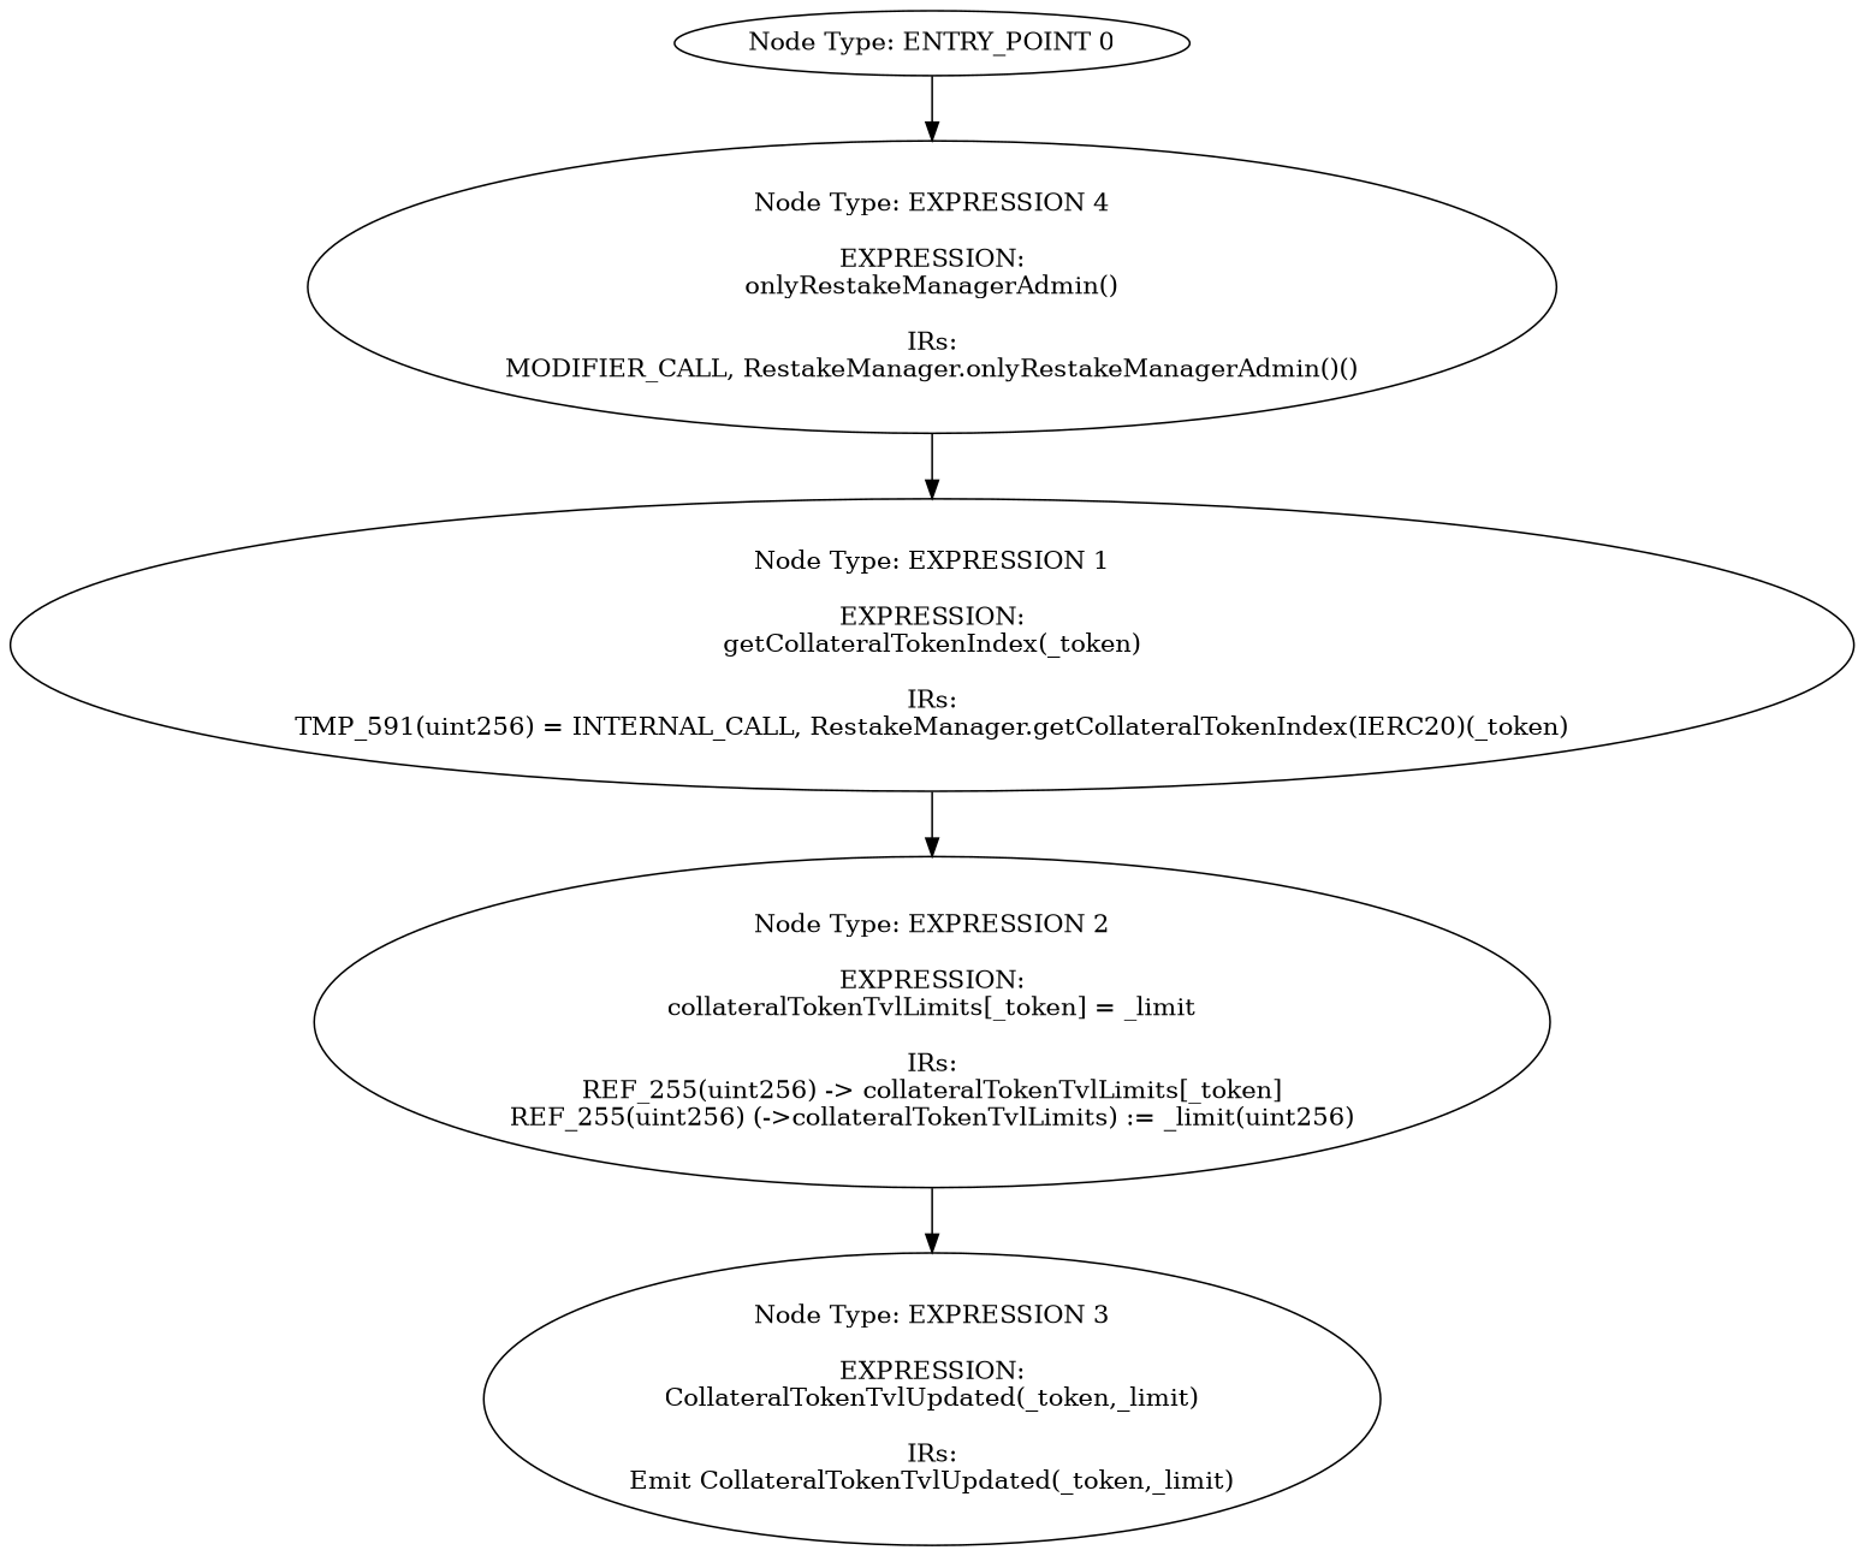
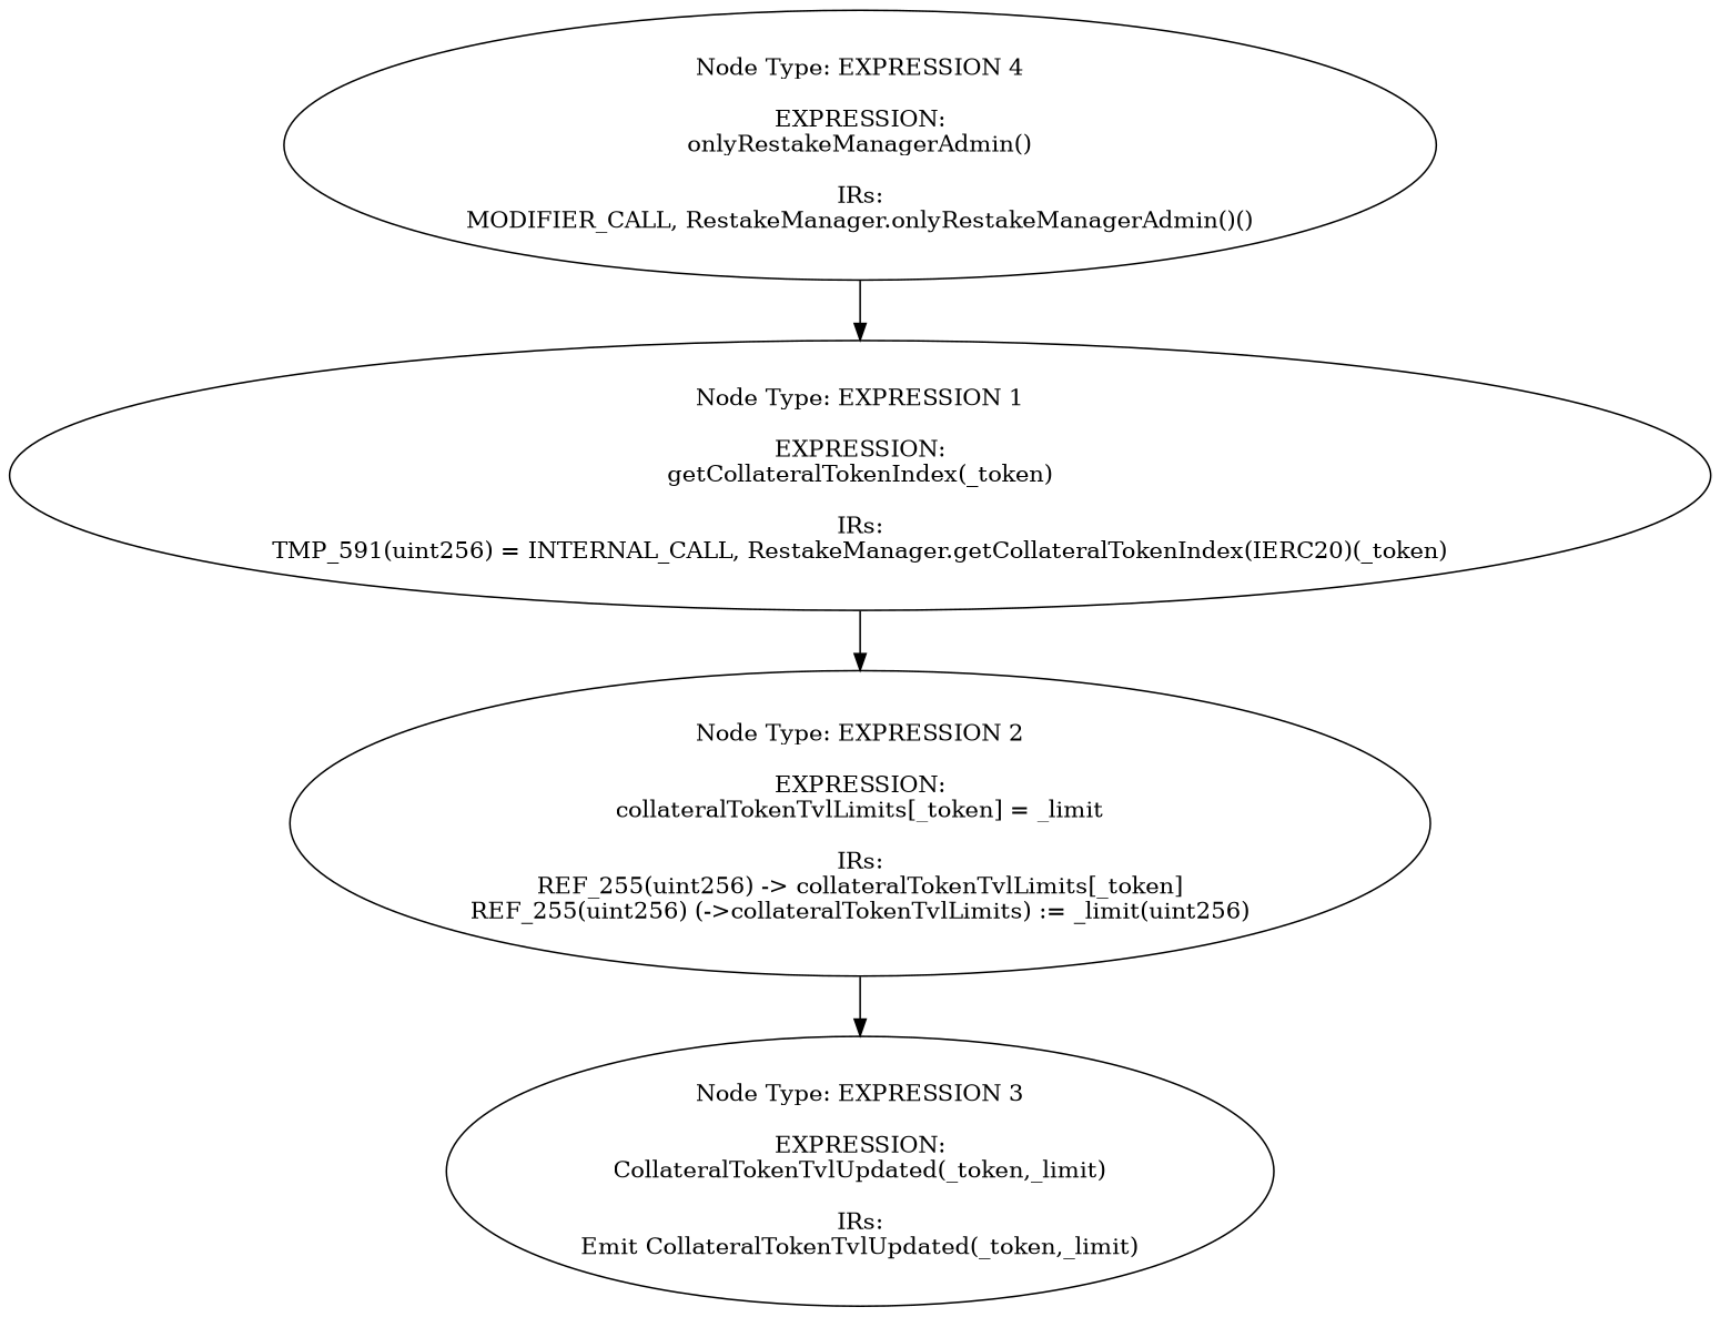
  digraph {
-   n1 [label="Node Type: ENTRY_POINT 0\n"]
    n2 [label="Node Type: EXPRESSION 4\n\nEXPRESSION:\nonlyRestakeManagerAdmin()\n\nIRs:\nMODIFIER_CALL, RestakeManager.onlyRestakeManagerAdmin()()"]
    n3 [label="Node Type: EXPRESSION 1\n\nEXPRESSION:\ngetCollateralTokenIndex(_token)\n\nIRs:\nTMP_591(uint256) = INTERNAL_CALL, RestakeManager.getCollateralTokenIndex(IERC20)(_token)"]
    n4 [label="Node Type: EXPRESSION 2\n\nEXPRESSION:\ncollateralTokenTvlLimits[_token] = _limit\n\nIRs:\nREF_255(uint256) -> collateralTokenTvlLimits[_token]\nREF_255(uint256) (->collateralTokenTvlLimits) := _limit(uint256)"]
    n5 [label="Node Type: EXPRESSION 3\n\nEXPRESSION:\nCollateralTokenTvlUpdated(_token,_limit)\n\nIRs:\nEmit CollateralTokenTvlUpdated(_token,_limit)"]
-   n1 -> n2
    n2 -> n3
    n3 -> n4
    n4 -> n5
  }
